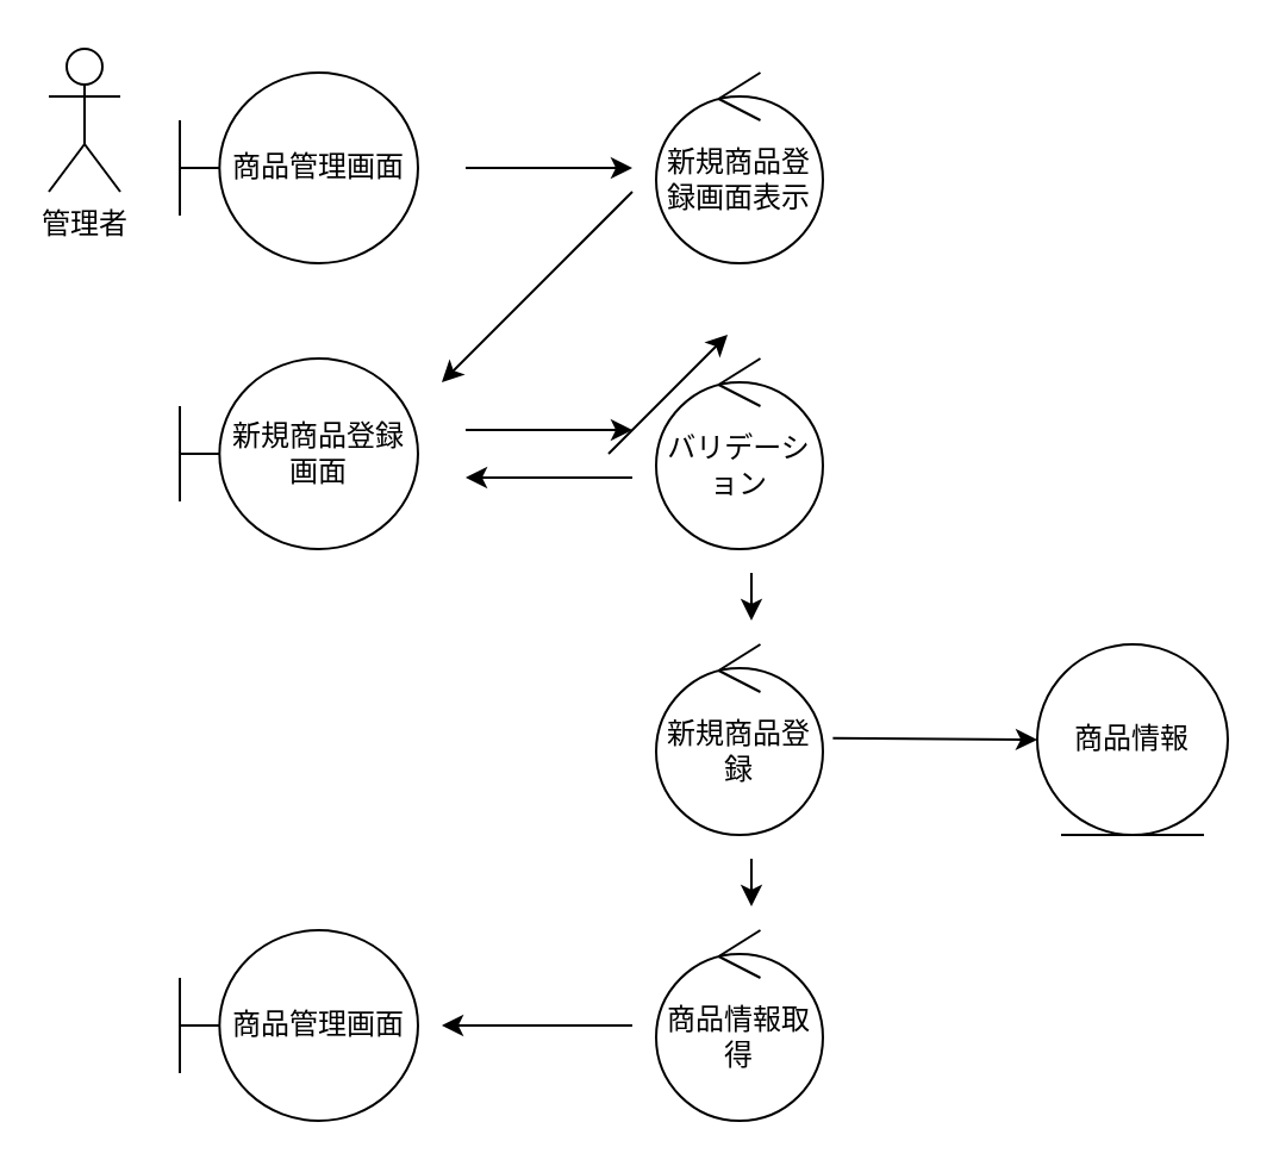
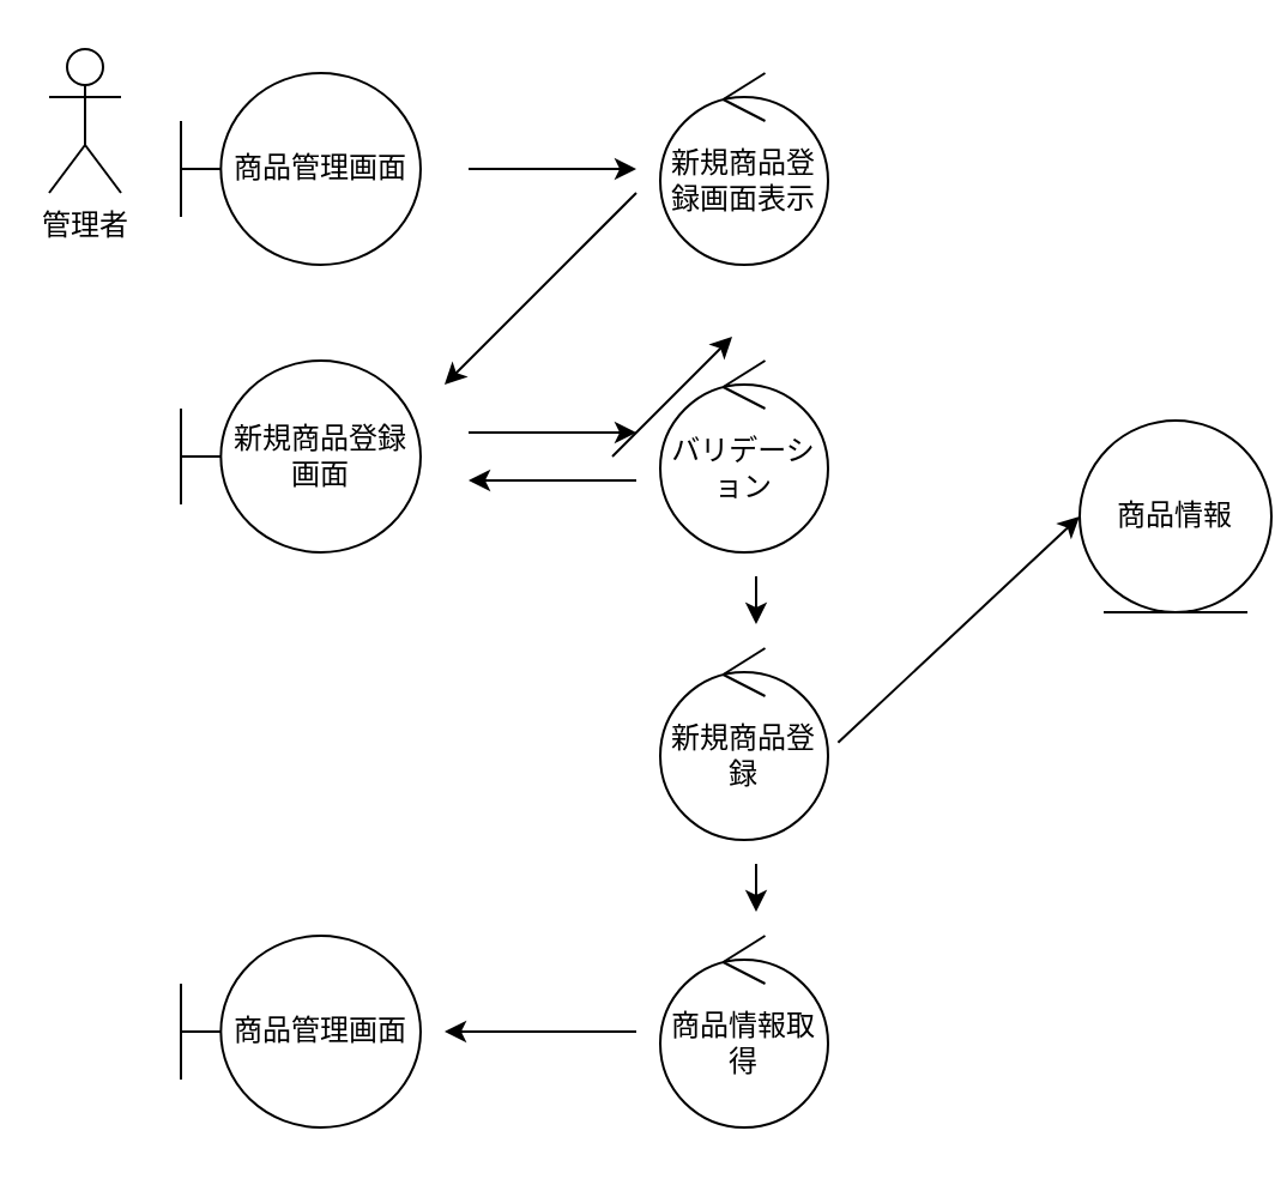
  <mxCell id="0" />
  <mxCell id="1" parent="0" />
  <mxCell id="2" value="商品管理画面" style="shape=umlBoundary;whiteSpace=wrap;html=1;" vertex="1" parent="1"><mxGeometry x="75" y="30" width="100" height="80" as="geometry" /></mxCell>
  <mxCell id="3" value="管理者" style="shape=umlActor;verticalLabelPosition=bottom;verticalAlign=top;html=1;" vertex="1" parent="1"><mxGeometry x="20" y="20" width="30" height="60" as="geometry" /></mxCell>
  <mxCell id="4" value="新規商品登録画面表示" style="ellipse;shape=umlControl;whiteSpace=wrap;html=1;" vertex="1" parent="1"><mxGeometry x="275" y="30" width="70" height="80" as="geometry" /></mxCell>
  <mxCell id="5" value="新規商品登録画面" style="shape=umlBoundary;whiteSpace=wrap;html=1;" vertex="1" parent="1"><mxGeometry x="75" y="150" width="100" height="80" as="geometry" /></mxCell>
  <mxCell id="6" style="edgeStyle=none;html=1;" edge="1" parent="1"><mxGeometry relative="1" as="geometry"><mxPoint x="315" y="240" as="sourcePoint" /><mxPoint x="315" y="260" as="targetPoint" /></mxGeometry></mxCell>
  <mxCell id="7" value="バリデーション" style="ellipse;shape=umlControl;whiteSpace=wrap;html=1;" vertex="1" parent="1"><mxGeometry x="275" y="150" width="70" height="80" as="geometry" /></mxCell>
  <mxCell id="8" value="新規商品登録" style="ellipse;shape=umlControl;whiteSpace=wrap;html=1;" vertex="1" parent="1"><mxGeometry x="275" y="270" width="70" height="80" as="geometry" /></mxCell>
  <mxCell id="9" value="商品情報取得" style="ellipse;shape=umlControl;whiteSpace=wrap;html=1;" vertex="1" parent="1"><mxGeometry x="275" y="390" width="70" height="80" as="geometry" /></mxCell>
  <mxCell id="10" value="商品管理画面" style="shape=umlBoundary;whiteSpace=wrap;html=1;" vertex="1" parent="1"><mxGeometry x="75" y="390" width="100" height="80" as="geometry" /></mxCell>
- <mxCell id="11" value="商品情報" style="ellipse;shape=umlEntity;whiteSpace=wrap;html=1;" vertex="1" parent="1"><mxGeometry x="435" y="270" width="80" height="80" as="geometry" /></mxCell>
+ <mxCell id="11" value="商品情報" style="ellipse;shape=umlEntity;whiteSpace=wrap;html=1;" vertex="1" parent="1"><mxGeometry x="450" y="175" width="80" height="80" as="geometry" /></mxCell>
  <mxCell id="12" value="" style="endArrow=classic;html=1;" edge="1" parent="1"><mxGeometry width="50" height="50" relative="1" as="geometry"><mxPoint x="195" y="70" as="sourcePoint" /><mxPoint x="265" y="70" as="targetPoint" /></mxGeometry></mxCell>
  <mxCell id="13" value="" style="endArrow=classic;html=1;" edge="1" parent="1"><mxGeometry width="50" height="50" relative="1" as="geometry"><mxPoint x="265" y="80" as="sourcePoint" /><mxPoint x="185" y="160" as="targetPoint" /></mxGeometry></mxCell>
  <mxCell id="14" value="" style="endArrow=classic;html=1;" edge="1" parent="1"><mxGeometry width="50" height="50" relative="1" as="geometry"><mxPoint x="195" y="180" as="sourcePoint" /><mxPoint x="265" y="180" as="targetPoint" /></mxGeometry></mxCell>
  <mxCell id="15" value="" style="endArrow=classic;html=1;" edge="1" parent="1"><mxGeometry width="50" height="50" relative="1" as="geometry"><mxPoint x="265" y="200" as="sourcePoint" /><mxPoint x="195" y="200" as="targetPoint" /></mxGeometry></mxCell>
  <mxCell id="16" value="" style="endArrow=classic;html=1;" edge="1" parent="1"><mxGeometry width="50" height="50" relative="1" as="geometry"><mxPoint x="255" y="190" as="sourcePoint" /><mxPoint x="305" y="140" as="targetPoint" /></mxGeometry></mxCell>
  <mxCell id="17" value="" style="endArrow=classic;html=1;" edge="1" parent="1"><mxGeometry width="50" height="50" relative="1" as="geometry"><mxPoint x="315" y="360" as="sourcePoint" /><mxPoint x="315" y="380" as="targetPoint" /></mxGeometry></mxCell>
  <mxCell id="18" value="" style="endArrow=classic;html=1;entryX=0;entryY=0.5;entryDx=0;entryDy=0;exitX=1.06;exitY=0.492;exitDx=0;exitDy=0;exitPerimeter=0;" edge="1" parent="1" source="8" target="11"><mxGeometry width="50" height="50" relative="1" as="geometry"><mxPoint x="285" y="290" as="sourcePoint" /><mxPoint x="335" y="240" as="targetPoint" /></mxGeometry></mxCell>
  <mxCell id="19" value="" style="endArrow=classic;html=1;" edge="1" parent="1"><mxGeometry width="50" height="50" relative="1" as="geometry"><mxPoint x="265" y="430" as="sourcePoint" /><mxPoint x="185" y="430" as="targetPoint" /></mxGeometry></mxCell>
